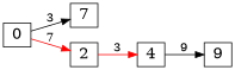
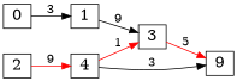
  digraph {
    rankdir=LR
    node [fontsize=18 shape=polygon sides=4]
    edge [color=red]
    0 [height=0.1 width=0.45]
-   1 [height=0.1 width=0.45 label=7]
+   1 [height=0.1 width=0.45]
    2 [height=0.1 width=0.45]
+   3 [height=0.1 width=0.45]
    4 [height=0.1 width=0.45]
    n6 [height=0.1 label=9 width=0.45]
    0 -> 1 [label=3 color=""]
-   0 -> 2 [label=7]
-   2 -> 4 [label=3]
-   4 -> n6 [label=9 color=""]
+   1 -> 3 [label=9 color=""]
+   2 -> 4 [label=9]
+   3 -> n6 [label=5]
+   4 -> 3 [label=1]
+   4 -> n6 [label=3 color=""]
  }
